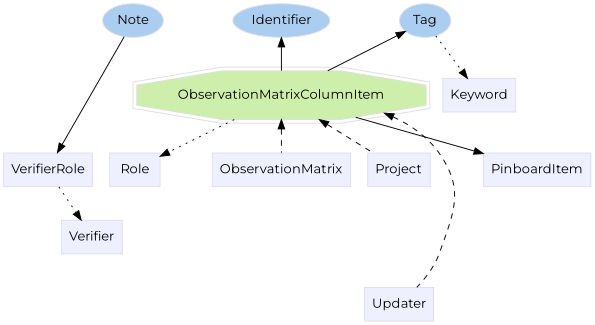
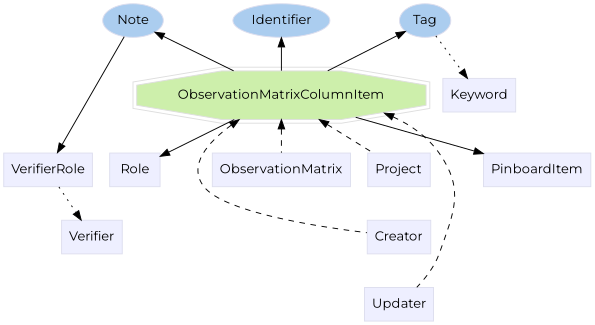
  digraph {
    fontname=Montserrat
    rankdir=TB
    node [color="#dddeee" fillcolor="#eeefff" fontname=Montserrat group=supporting shape=box style=filled]
    edge [fontname=Montserrat]
    n1 [fillcolor="#abcdef" group=annotator height=0.5 label=Identifier shape=oval width=1.1916]
    n2 [fillcolor="#abcdef" group=annotator height=0.5 label=Tag shape=oval width=0.75]
    n3 [fillcolor="#abcdef" group=annotator height=0.5 label=Note shape=oval width=0.77632]
    n4 [color="#dedede" fillcolor="#cdefab" group=target height=0.61111 label=ObservationMatrixColumnItem shape=doubleoctagon width=3.824]
    n5 [height=0.5 label=Keyword width=0.93056]
    n6 [height=0.5 label=PinboardItem width=1.2639]
    n7 [height=0.5 label=Role width=0.75]
    n8 [height=0.5 label=VerifierRole width=1.1528]
    n9 [height=0.5 label=Verifier width=0.79167]
+   n10 [height=0.5 label=Creator width=0.79167]
    n11 [height=0.5 label=ObservationMatrix width=1.6667]
    n12 [height=0.5 label=Project width=0.76389]
    n13 [height=0.5 label=Updater width=0.83333]
    subgraph sub_1 {
      rank=min
      n1
      n2
      n3
    }
    subgraph sub_2 {
    }
    subgraph sub_3 {
      n4
      n5
      n6
      n7
      n8
      n9
+     n10
      n11
      n12
      n13
    }
    n2 -> n5 [style=dotted]
    n3 -> n8
    n4 -> n1
    n4 -> n2
+   n4 -> n3
    n4 -> n6
-   n4 -> n7 [style=dotted]
+   n4 -> n7
+   n4 -> n10 [dir=back style=dashed]
    n4 -> n11 [dir=back style=dashed]
    n4 -> n12 [dir=back style=dashed]
    n4 -> n13 [dir=back style=dashed]
    n7 -> n9 [style=invis]
    n8 -> n9 [style=dotted]
+   n10 -> n13 [style=invis]
+   n12 -> n10 [style=invis]
  }
